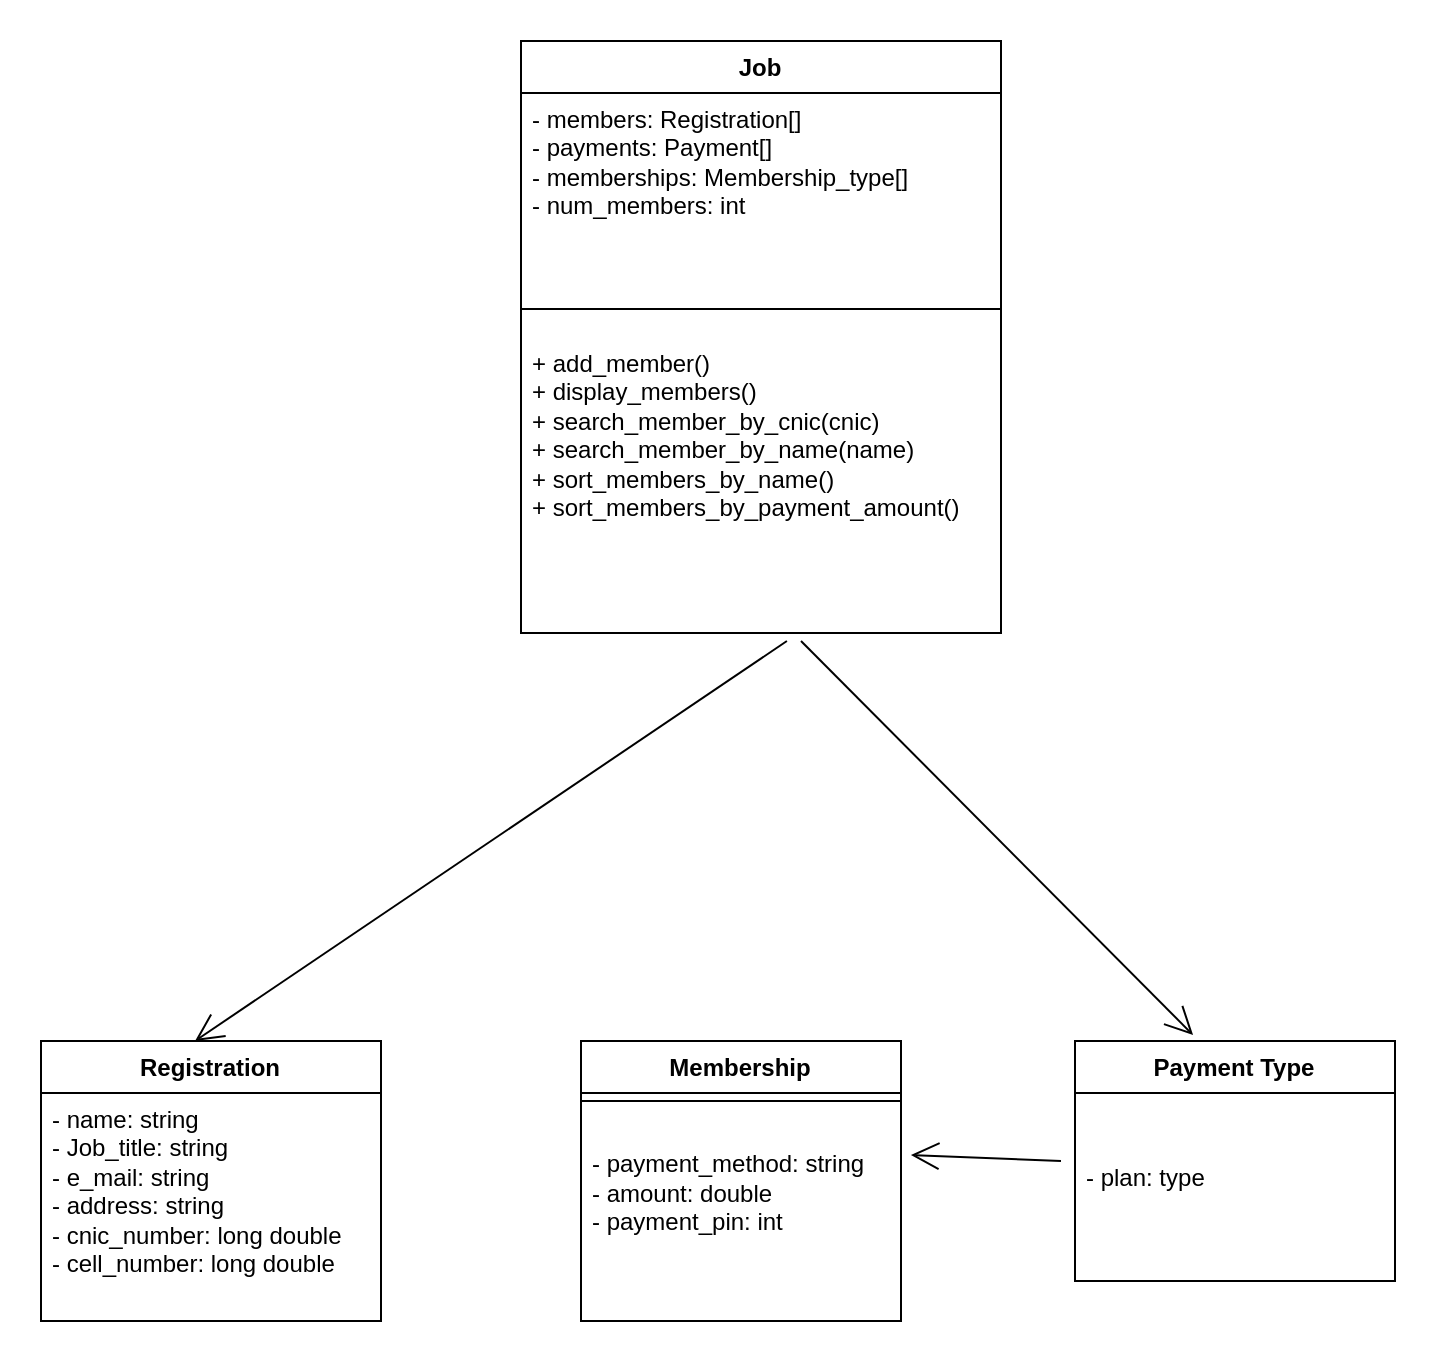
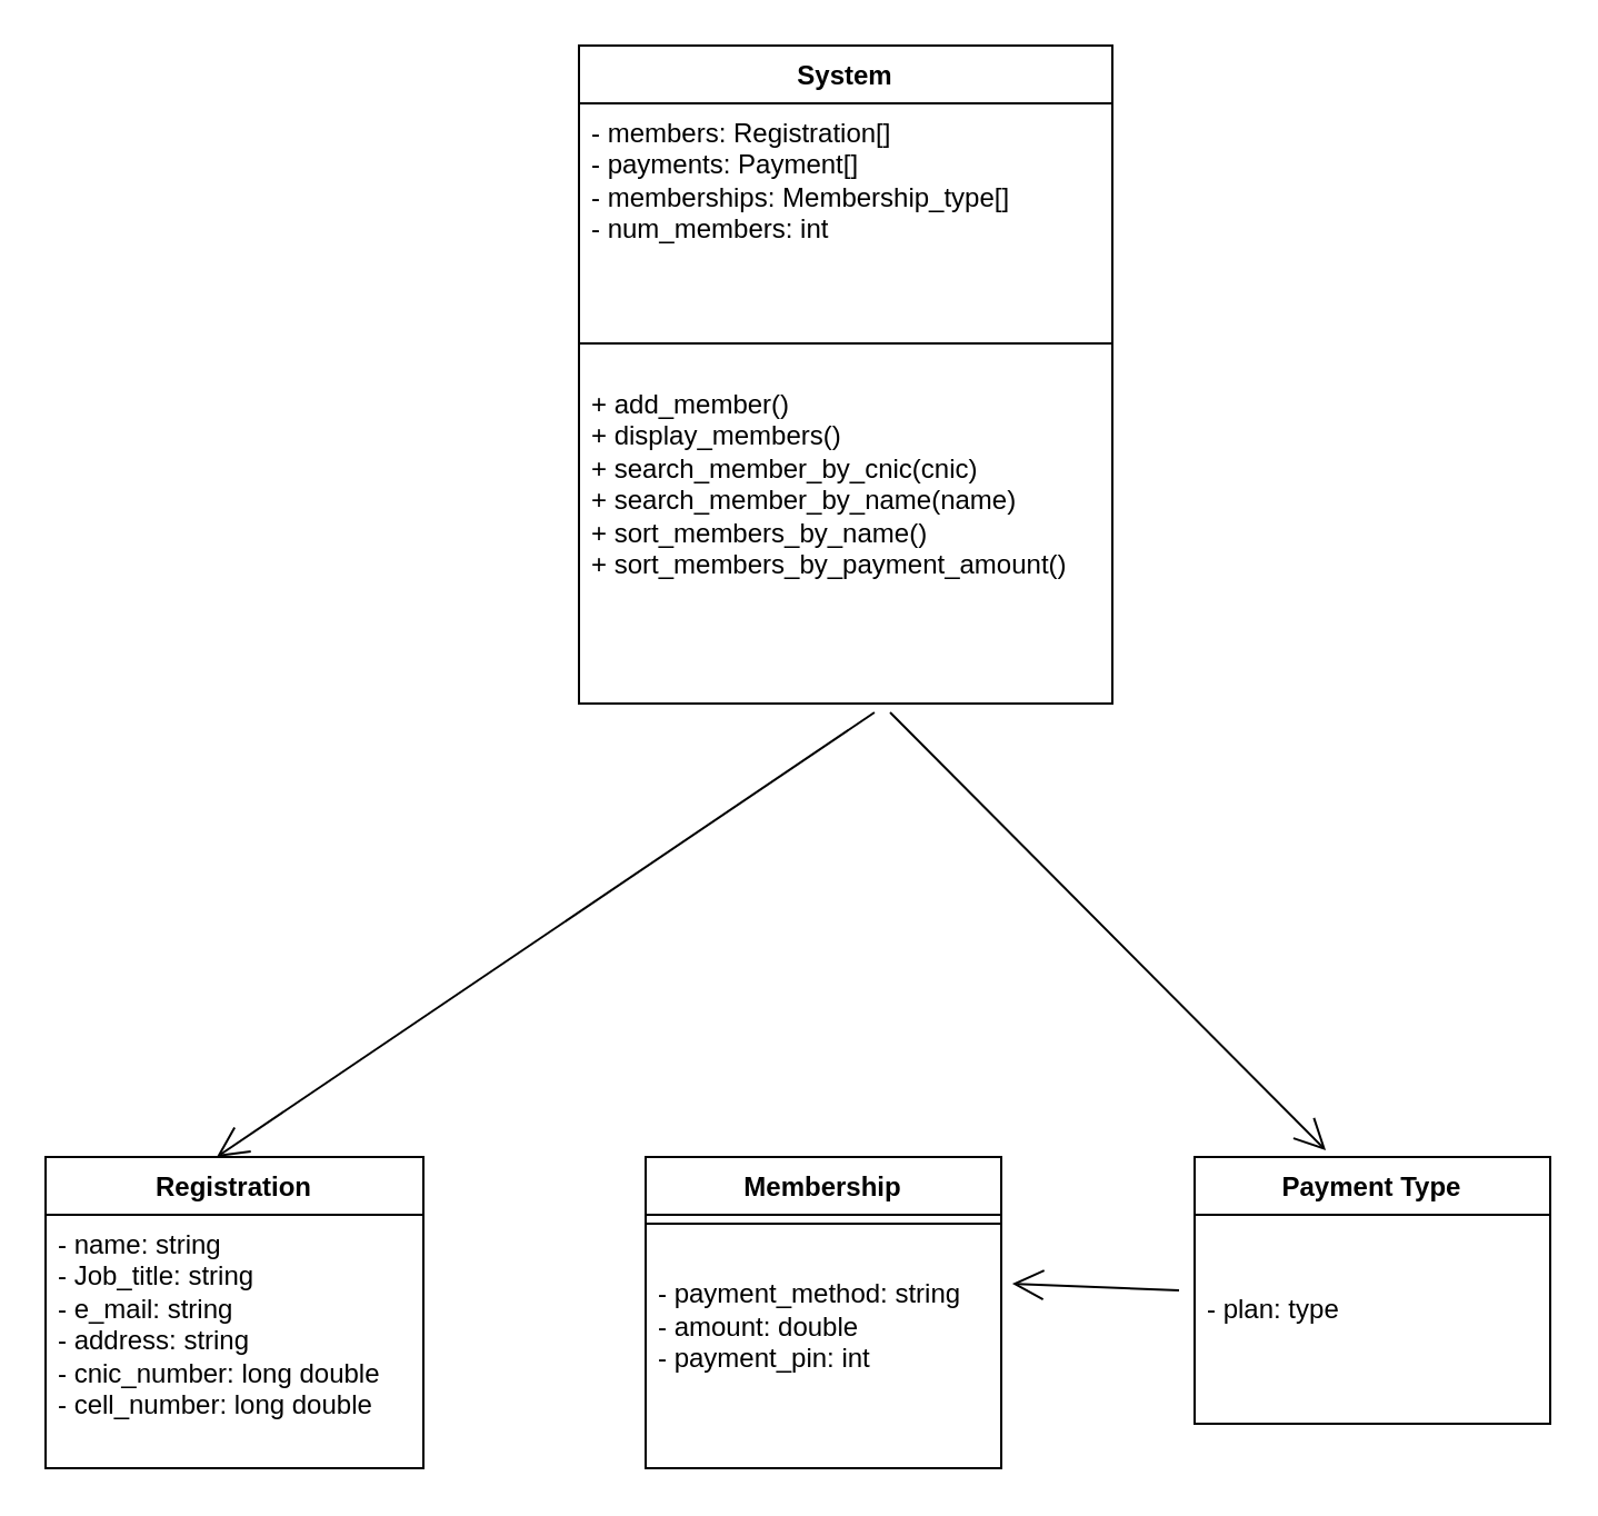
  <mxCell id="0" />
  <mxCell id="1" parent="0" />
  <mxCell id="2" value="Registration" style="swimlane;fontStyle=1;align=center;verticalAlign=top;childLayout=stackLayout;horizontal=1;startSize=26;horizontalStack=0;resizeParent=1;resizeParentMax=0;resizeLast=0;collapsible=1;marginBottom=0;whiteSpace=wrap;html=1;" vertex="1" parent="1"><mxGeometry x="20" y="520" width="170" height="140" as="geometry" /></mxCell>
  <mxCell id="3" value="&lt;div&gt;&lt;span style=&quot;background-color: transparent; color: light-dark(rgb(0, 0, 0), rgb(255, 255, 255));&quot;&gt;- name: string&lt;/span&gt;&lt;/div&gt;&lt;div&gt;- Job_title: string&lt;/div&gt;&lt;div&gt;- e_mail: string&lt;/div&gt;&lt;div&gt;- address: string&lt;/div&gt;&lt;div&gt;- cnic_number: long double&lt;/div&gt;&lt;div&gt;- cell_number: long double&lt;/div&gt;" style="text;strokeColor=none;fillColor=none;align=left;verticalAlign=top;spacingLeft=4;spacingRight=4;overflow=hidden;rotatable=0;points=[[0,0.5],[1,0.5]];portConstraint=eastwest;whiteSpace=wrap;html=1;" vertex="1" parent="2"><mxGeometry y="26" width="170" height="114" as="geometry" /></mxCell>
  <mxCell id="4" value="Membership" style="swimlane;fontStyle=1;align=center;verticalAlign=top;childLayout=stackLayout;horizontal=1;startSize=26;horizontalStack=0;resizeParent=1;resizeParentMax=0;resizeLast=0;collapsible=1;marginBottom=0;whiteSpace=wrap;html=1;" vertex="1" parent="1"><mxGeometry x="290" y="520" width="160" height="140" as="geometry" /></mxCell>
  <mxCell id="5" value="" style="line;strokeWidth=1;fillColor=none;align=left;verticalAlign=middle;spacingTop=-1;spacingLeft=3;spacingRight=3;rotatable=0;labelPosition=right;points=[];portConstraint=eastwest;strokeColor=inherit;" vertex="1" parent="4"><mxGeometry y="26" width="160" height="8" as="geometry" /></mxCell>
  <mxCell id="6" value="&lt;div&gt;&lt;span style=&quot;background-color: transparent; color: light-dark(rgb(0, 0, 0), rgb(255, 255, 255));&quot;&gt;&lt;br&gt;&lt;/span&gt;&lt;/div&gt;&lt;div&gt;&lt;span style=&quot;background-color: transparent; color: light-dark(rgb(0, 0, 0), rgb(255, 255, 255));&quot;&gt;- payment_method: string&lt;/span&gt;&lt;/div&gt;&lt;div&gt;- amount: double&lt;/div&gt;&lt;div&gt;- payment_pin: int&lt;/div&gt;&lt;div&gt;&lt;br&gt;&lt;/div&gt;" style="text;strokeColor=none;fillColor=none;align=left;verticalAlign=top;spacingLeft=4;spacingRight=4;overflow=hidden;rotatable=0;points=[[0,0.5],[1,0.5]];portConstraint=eastwest;whiteSpace=wrap;html=1;" vertex="1" parent="4"><mxGeometry y="34" width="160" height="106" as="geometry" /></mxCell>
  <mxCell id="7" value="Payment Type" style="swimlane;fontStyle=1;align=center;verticalAlign=top;childLayout=stackLayout;horizontal=1;startSize=26;horizontalStack=0;resizeParent=1;resizeParentMax=0;resizeLast=0;collapsible=1;marginBottom=0;whiteSpace=wrap;html=1;" vertex="1" parent="1"><mxGeometry x="537" y="520" width="160" height="120" as="geometry" /></mxCell>
  <mxCell id="8" value="&lt;br&gt;&lt;div&gt;&amp;nbsp;&lt;/div&gt;&lt;div&gt;&lt;span style=&quot;background-color: transparent; color: light-dark(rgb(0, 0, 0), rgb(255, 255, 255));&quot;&gt;- plan: type&lt;/span&gt;&lt;/div&gt;&lt;div&gt;&lt;br&gt;&lt;/div&gt;" style="text;strokeColor=none;fillColor=none;align=left;verticalAlign=top;spacingLeft=4;spacingRight=4;overflow=hidden;rotatable=0;points=[[0,0.5],[1,0.5]];portConstraint=eastwest;whiteSpace=wrap;html=1;" vertex="1" parent="7"><mxGeometry y="26" width="160" height="94" as="geometry" /></mxCell>
- <mxCell id="9" value="Job" style="swimlane;fontStyle=1;align=center;verticalAlign=top;childLayout=stackLayout;horizontal=1;startSize=26;horizontalStack=0;resizeParent=1;resizeParentMax=0;resizeLast=0;collapsible=1;marginBottom=0;whiteSpace=wrap;html=1;" vertex="1" parent="1"><mxGeometry x="260" y="20" width="240" height="296" as="geometry" /></mxCell>
+ <mxCell id="9" value="System" style="swimlane;fontStyle=1;align=center;verticalAlign=top;childLayout=stackLayout;horizontal=1;startSize=26;horizontalStack=0;resizeParent=1;resizeParentMax=0;resizeLast=0;collapsible=1;marginBottom=0;whiteSpace=wrap;html=1;" vertex="1" parent="1"><mxGeometry x="260" y="20" width="240" height="296" as="geometry" /></mxCell>
  <mxCell id="10" value="&lt;div&gt;- members: Registration[]&lt;/div&gt;&lt;div&gt;- payments: Payment[]&lt;/div&gt;&lt;div&gt;- memberships: Membership_type[]&lt;/div&gt;&lt;div&gt;- num_members: int&lt;/div&gt;" style="text;strokeColor=none;fillColor=none;align=left;verticalAlign=top;spacingLeft=4;spacingRight=4;overflow=hidden;rotatable=0;points=[[0,0.5],[1,0.5]];portConstraint=eastwest;whiteSpace=wrap;html=1;" vertex="1" parent="9"><mxGeometry y="26" width="240" height="94" as="geometry" /></mxCell>
  <mxCell id="11" value="" style="line;strokeWidth=1;fillColor=none;align=left;verticalAlign=middle;spacingTop=-1;spacingLeft=3;spacingRight=3;rotatable=0;labelPosition=right;points=[];portConstraint=eastwest;strokeColor=inherit;" vertex="1" parent="9"><mxGeometry y="120" width="240" height="28" as="geometry" /></mxCell>
  <mxCell id="12" value="&lt;div&gt;+ add_member()&lt;/div&gt;&lt;div&gt;+ display_members()&lt;/div&gt;&lt;div&gt;+ search_member_by_cnic(cnic)&lt;/div&gt;&lt;div&gt;+ search_member_by_name(name)&lt;/div&gt;&lt;div&gt;+ sort_members_by_name()&lt;/div&gt;&lt;div&gt;+ sort_members_by_payment_amount()&lt;/div&gt;" style="text;strokeColor=none;fillColor=none;align=left;verticalAlign=top;spacingLeft=4;spacingRight=4;overflow=hidden;rotatable=0;points=[[0,0.5],[1,0.5]];portConstraint=eastwest;whiteSpace=wrap;html=1;" vertex="1" parent="9"><mxGeometry y="148" width="240" height="148" as="geometry" /></mxCell>
  <mxCell id="13" value="" style="endArrow=open;endFill=1;endSize=12;html=1;rounded=0;exitX=0.554;exitY=1.027;exitDx=0;exitDy=0;exitPerimeter=0;entryX=0.453;entryY=0;entryDx=0;entryDy=0;entryPerimeter=0;" edge="1" parent="1" source="12" target="2"><mxGeometry width="160" relative="1" as="geometry"><mxPoint x="230" y="370" as="sourcePoint" /><mxPoint x="390" y="370" as="targetPoint" /></mxGeometry></mxCell>
  <mxCell id="14" value="" style="endArrow=open;endFill=1;endSize=12;html=1;rounded=0;entryX=0.369;entryY=-0.025;entryDx=0;entryDy=0;entryPerimeter=0;" edge="1" parent="1" target="7"><mxGeometry width="160" relative="1" as="geometry"><mxPoint x="400" y="320" as="sourcePoint" /><mxPoint x="430" y="430" as="targetPoint" /></mxGeometry></mxCell>
  <mxCell id="15" value="" style="endArrow=open;endFill=1;endSize=12;html=1;rounded=0;entryX=1.031;entryY=0.217;entryDx=0;entryDy=0;entryPerimeter=0;" edge="1" parent="1" target="6"><mxGeometry width="160" relative="1" as="geometry"><mxPoint x="530" y="580" as="sourcePoint" /><mxPoint x="560" y="510" as="targetPoint" /></mxGeometry></mxCell>
